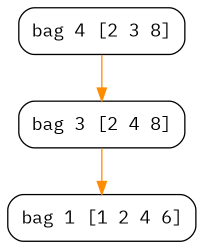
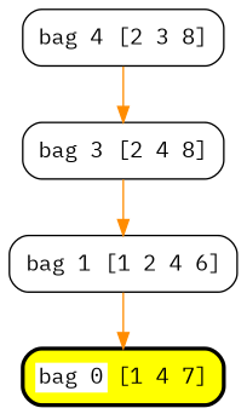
  strict digraph {
    fontname="IBM Plex Mono"
    node [fillcolor=white fontname="IBM Plex Mono" margin="0.11,0.01" shape=box style="rounded,filled"]
    edge [color=darkorange fontname="IBM Plex Mono"]
+   n1 [fillcolor=yellow height=0.5 label=<<TABLE BORDER="0" CELLBORDER="0" CELLSPACING="0">               <TR><TD BGCOLOR="white">bag 0</TD><TD PORT="anchor"></TD><TD>[1 4 7]</TD></TR></TABLE>> penwidth=2.5 width=1.3333]
    n2 [height=0.5 label=<<TABLE BORDER="0" CELLBORDER="0" CELLSPACING="0">               <TR><TD BGCOLOR="white">bag 1</TD><TD PORT="anchor"></TD><TD>[1 2 4 6]</TD></TR></TABLE>> width=1.4861]
    n3 [height=0.5 label=<<TABLE BORDER="0" CELLBORDER="0" CELLSPACING="0">               <TR><TD BGCOLOR="white">bag 3</TD><TD PORT="anchor"></TD><TD>[2 4 8]</TD></TR></TABLE>> width=1.3333]
    n4 [height=0.5 label=<<TABLE BORDER="0" CELLBORDER="0" CELLSPACING="0">               <TR><TD BGCOLOR="white">bag 4</TD><TD PORT="anchor"></TD><TD>[2 3 8]</TD></TR></TABLE>> width=1.3333]
+   n2 -> n1
    n3 -> n2
    n4 -> n3
  }
